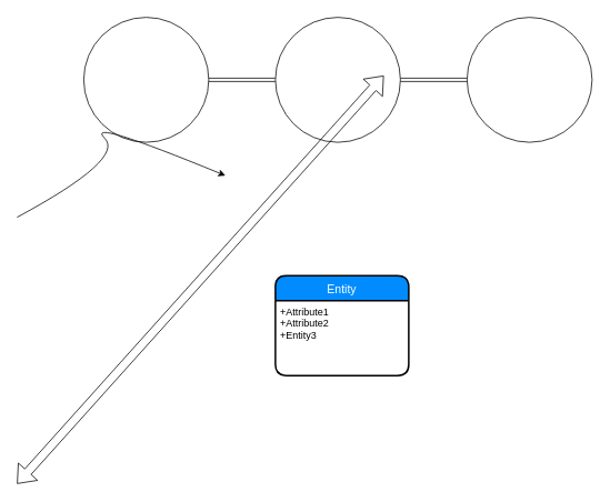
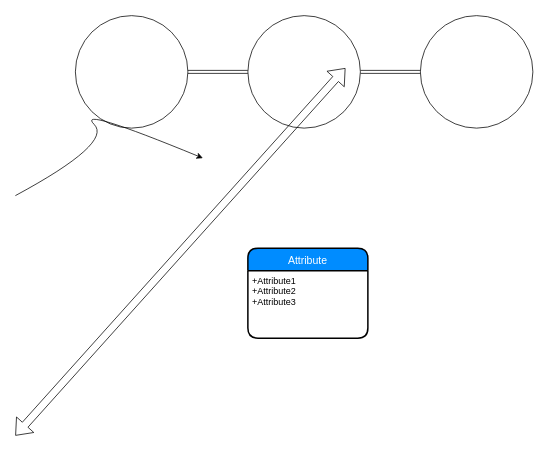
  <mxCell id="0" />
  <mxCell id="1" parent="0" />
  <mxCell id="2" value="" style="edgeStyle=orthogonalEdgeStyle;shape=link;rounded=0;orthogonalLoop=1;jettySize=auto;html=1;" edge="1" parent="1" source="3" target="5"><mxGeometry relative="1" as="geometry" /></mxCell>
  <mxCell id="3" value="" style="ellipse;whiteSpace=wrap;html=1;aspect=fixed;" parent="1" vertex="1"><mxGeometry x="560" y="20" width="150" height="150" as="geometry" /></mxCell>
  <mxCell id="4" value="" style="edgeStyle=orthogonalEdgeStyle;shape=link;rounded=0;orthogonalLoop=1;jettySize=auto;html=1;" edge="1" parent="1" source="5" target="6"><mxGeometry relative="1" as="geometry" /></mxCell>
  <mxCell id="5" value="" style="ellipse;whiteSpace=wrap;html=1;aspect=fixed;" vertex="1" parent="1"><mxGeometry x="330" y="20" width="150" height="150" as="geometry" /></mxCell>
  <mxCell id="6" value="" style="ellipse;whiteSpace=wrap;html=1;aspect=fixed;" vertex="1" parent="1"><mxGeometry x="100" y="20" width="150" height="150" as="geometry" /></mxCell>
  <mxCell id="7" value="" style="curved=1;endArrow=classic;html=1;" parent="1" edge="1"><mxGeometry width="50" height="50" relative="1" as="geometry"><mxPoint x="20" y="260" as="sourcePoint" /><mxPoint x="270" y="210" as="targetPoint" /><Array as="points"><mxPoint x="150" y="190" /><mxPoint x="100" y="140" /></Array></mxGeometry></mxCell>
  <mxCell id="8" value="" style="shape=flexArrow;endArrow=classic;startArrow=classic;html=1;" edge="1" parent="1"><mxGeometry width="50" height="50" relative="1" as="geometry"><mxPoint x="20" y="580" as="sourcePoint" /><mxPoint x="460" y="90" as="targetPoint" /></mxGeometry></mxCell>
- <mxCell id="9" value="Entity" style="swimlane;childLayout=stackLayout;horizontal=1;startSize=30;horizontalStack=0;fillColor=#008cff;fontColor=#FFFFFF;rounded=1;fontSize=14;fontStyle=0;strokeWidth=2;resizeParent=0;resizeLast=1;shadow=0;dashed=0;align=center;" vertex="1" parent="1"><mxGeometry x="330" y="330" width="160" height="120" as="geometry" /></mxCell>
- <mxCell id="10" value="+Attribute1&#10;+Attribute2&#10;+Entity3" style="align=left;strokeColor=none;fillColor=none;spacingLeft=4;fontSize=12;verticalAlign=top;resizable=0;rotatable=0;part=1;" vertex="1" parent="9"><mxGeometry y="30" width="160" height="90" as="geometry" /></mxCell>
+ <mxCell id="9" value="Attribute" style="swimlane;childLayout=stackLayout;horizontal=1;startSize=30;horizontalStack=0;fillColor=#008cff;fontColor=#FFFFFF;rounded=1;fontSize=14;fontStyle=0;strokeWidth=2;resizeParent=0;resizeLast=1;shadow=0;dashed=0;align=center;" vertex="1" parent="1"><mxGeometry x="330" y="330" width="160" height="120" as="geometry" /></mxCell>
+ <mxCell id="10" value="+Attribute1&#10;+Attribute2&#10;+Attribute3" style="align=left;strokeColor=none;fillColor=none;spacingLeft=4;fontSize=12;verticalAlign=top;resizable=0;rotatable=0;part=1;" vertex="1" parent="9"><mxGeometry y="30" width="160" height="90" as="geometry" /></mxCell>
